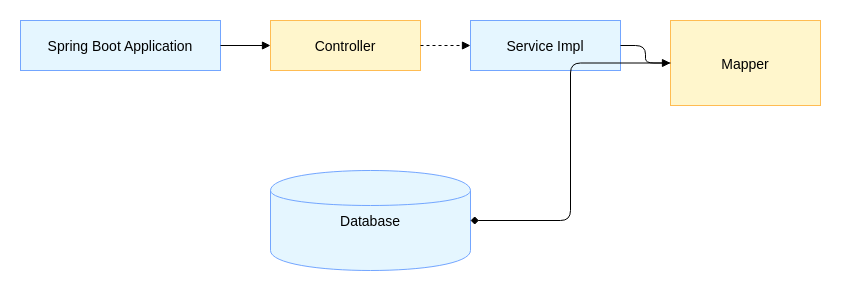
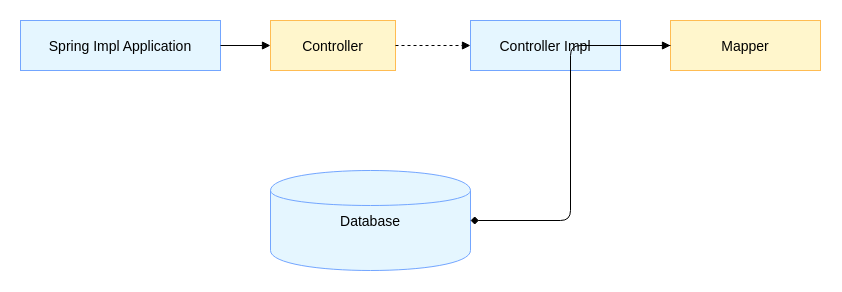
  <mxCell id="0" />
  <mxCell id="1" parent="0" />
- <mxCell id="2" value="Spring Boot Application" style="shape=rounded;fillColor=#E5F6FF;strokeColor=#73A6FF;align=center;verticalAlign=middle;fontSize=14;spacing=10;spacingTop=4;spacingRight=4;spacingBottom=4;spacingLeft=4;portConstraint=eastwest;" vertex="1" parent="1"><mxGeometry x="20" y="20" width="200" height="50" as="geometry" /></mxCell>
- <mxCell id="3" value="Controller" style="shape=rounded;fillColor=#FFF6CC;strokeColor=#FFBC52;align=center;verticalAlign=middle;fontSize=14;spacing=10;spacingTop=4;spacingRight=4;spacingBottom=4;spacingLeft=4;portConstraint=eastwest;" vertex="1" parent="1"><mxGeometry x="270" y="20" width="150" height="50" as="geometry" /></mxCell>
- <mxCell id="4" value="Service Impl" style="shape=rounded;fillColor=#E5F6FF;strokeColor=#73A6FF;align=center;verticalAlign=middle;fontSize=14;spacing=10;spacingTop=4;spacingRight=4;spacingBottom=4;spacingLeft=4;portConstraint=eastwest;" vertex="1" parent="1"><mxGeometry x="470" y="20" width="150" height="50" as="geometry" /></mxCell>
- <mxCell id="5" value="Mapper" style="shape=rounded;fillColor=#FFF6CC;strokeColor=#FFBC52;align=center;verticalAlign=middle;fontSize=14;spacing=10;spacingTop=4;spacingRight=4;spacingBottom=4;spacingLeft=4;portConstraint=eastwest;" vertex="1" parent="1"><mxGeometry x="670" y="20" width="150" height="85" as="geometry" /></mxCell>
+ <mxCell id="2" value="Spring Impl Application" style="shape=rounded;fillColor=#E5F6FF;strokeColor=#73A6FF;align=center;verticalAlign=middle;fontSize=14;spacing=10;spacingTop=4;spacingRight=4;spacingBottom=4;spacingLeft=4;portConstraint=eastwest;" vertex="1" parent="1"><mxGeometry x="20" y="20" width="200" height="50" as="geometry" /></mxCell>
+ <mxCell id="3" value="Controller" style="shape=rounded;fillColor=#FFF6CC;strokeColor=#FFBC52;align=center;verticalAlign=middle;fontSize=14;spacing=10;spacingTop=4;spacingRight=4;spacingBottom=4;spacingLeft=4;portConstraint=eastwest;" vertex="1" parent="1"><mxGeometry x="270" y="20" width="125" height="50" as="geometry" /></mxCell>
+ <mxCell id="4" value="Controller Impl" style="shape=rounded;fillColor=#E5F6FF;strokeColor=#73A6FF;align=center;verticalAlign=middle;fontSize=14;spacing=10;spacingTop=4;spacingRight=4;spacingBottom=4;spacingLeft=4;portConstraint=eastwest;" vertex="1" parent="1"><mxGeometry x="470" y="20" width="150" height="50" as="geometry" /></mxCell>
+ <mxCell id="5" value="Mapper" style="shape=rounded;fillColor=#FFF6CC;strokeColor=#FFBC52;align=center;verticalAlign=middle;fontSize=14;spacing=10;spacingTop=4;spacingRight=4;spacingBottom=4;spacingLeft=4;portConstraint=eastwest;" vertex="1" parent="1"><mxGeometry x="670" y="20" width="150" height="50" as="geometry" /></mxCell>
  <mxCell id="6" value="Database" style="shape=cylinder;fillColor=#E5F6FF;strokeColor=#73A6FF;align=center;verticalAlign=middle;fontSize=14;spacing=10;spacingTop=4;spacingRight=4;spacingBottom=4;spacingLeft=4;portConstraint=eastwest;" vertex="1" parent="1"><mxGeometry x="270" y="170" width="200" height="100" as="geometry" /></mxCell>
  <mxCell id="7" value="" style="edgeStyle=orthogonalEdgeStyle;rounded=1;orthogonalLoop=1;jettySize=auto;html=1;strokeColor=#000000;fillColor=#000000;startArrow=none;endArrow=block;verticalAlign=middle;align=center;edge=1;" edge="1" parent="1" source="2" target="3"><mxGeometry relative="1" as="geometry"><mxPoint x="220" y="45" as="point" /></mxGeometry></mxCell>
  <mxCell id="8" value="" style="edgeStyle=orthogonalEdgeStyle;rounded=1;orthogonalLoop=1;jettySize=auto;html=1;strokeColor=#000000;fillColor=#000000;startArrow=none;endArrow=block;verticalAlign=middle;align=center;edge=1;dashed=1;" edge="1" parent="1" source="3" target="4"><mxGeometry relative="1" as="geometry"><mxPoint x="420" y="45" as="point" /></mxGeometry></mxCell>
  <mxCell id="9" value="" style="edgeStyle=orthogonalEdgeStyle;rounded=1;orthogonalLoop=1;jettySize=auto;html=1;strokeColor=#000000;fillColor=#000000;startArrow=none;endArrow=block;verticalAlign=middle;align=center;edge=1;" edge="1" parent="1" source="4" target="5"><mxGeometry relative="1" as="geometry"><mxPoint x="620" y="45" as="point" /></mxGeometry></mxCell>
  <mxCell id="10" value="" style="edgeStyle=orthogonalEdgeStyle;rounded=1;orthogonalLoop=1;jettySize=auto;html=1;strokeColor=#000000;fillColor=#000000;startArrow=none;endArrow=diamond;verticalAlign=middle;align=center;edge=1;" edge="1" parent="1" source="5" target="6"><mxGeometry relative="1" as="geometry"><mxPoint x="370" y="95" as="point" /></mxGeometry></mxCell>
